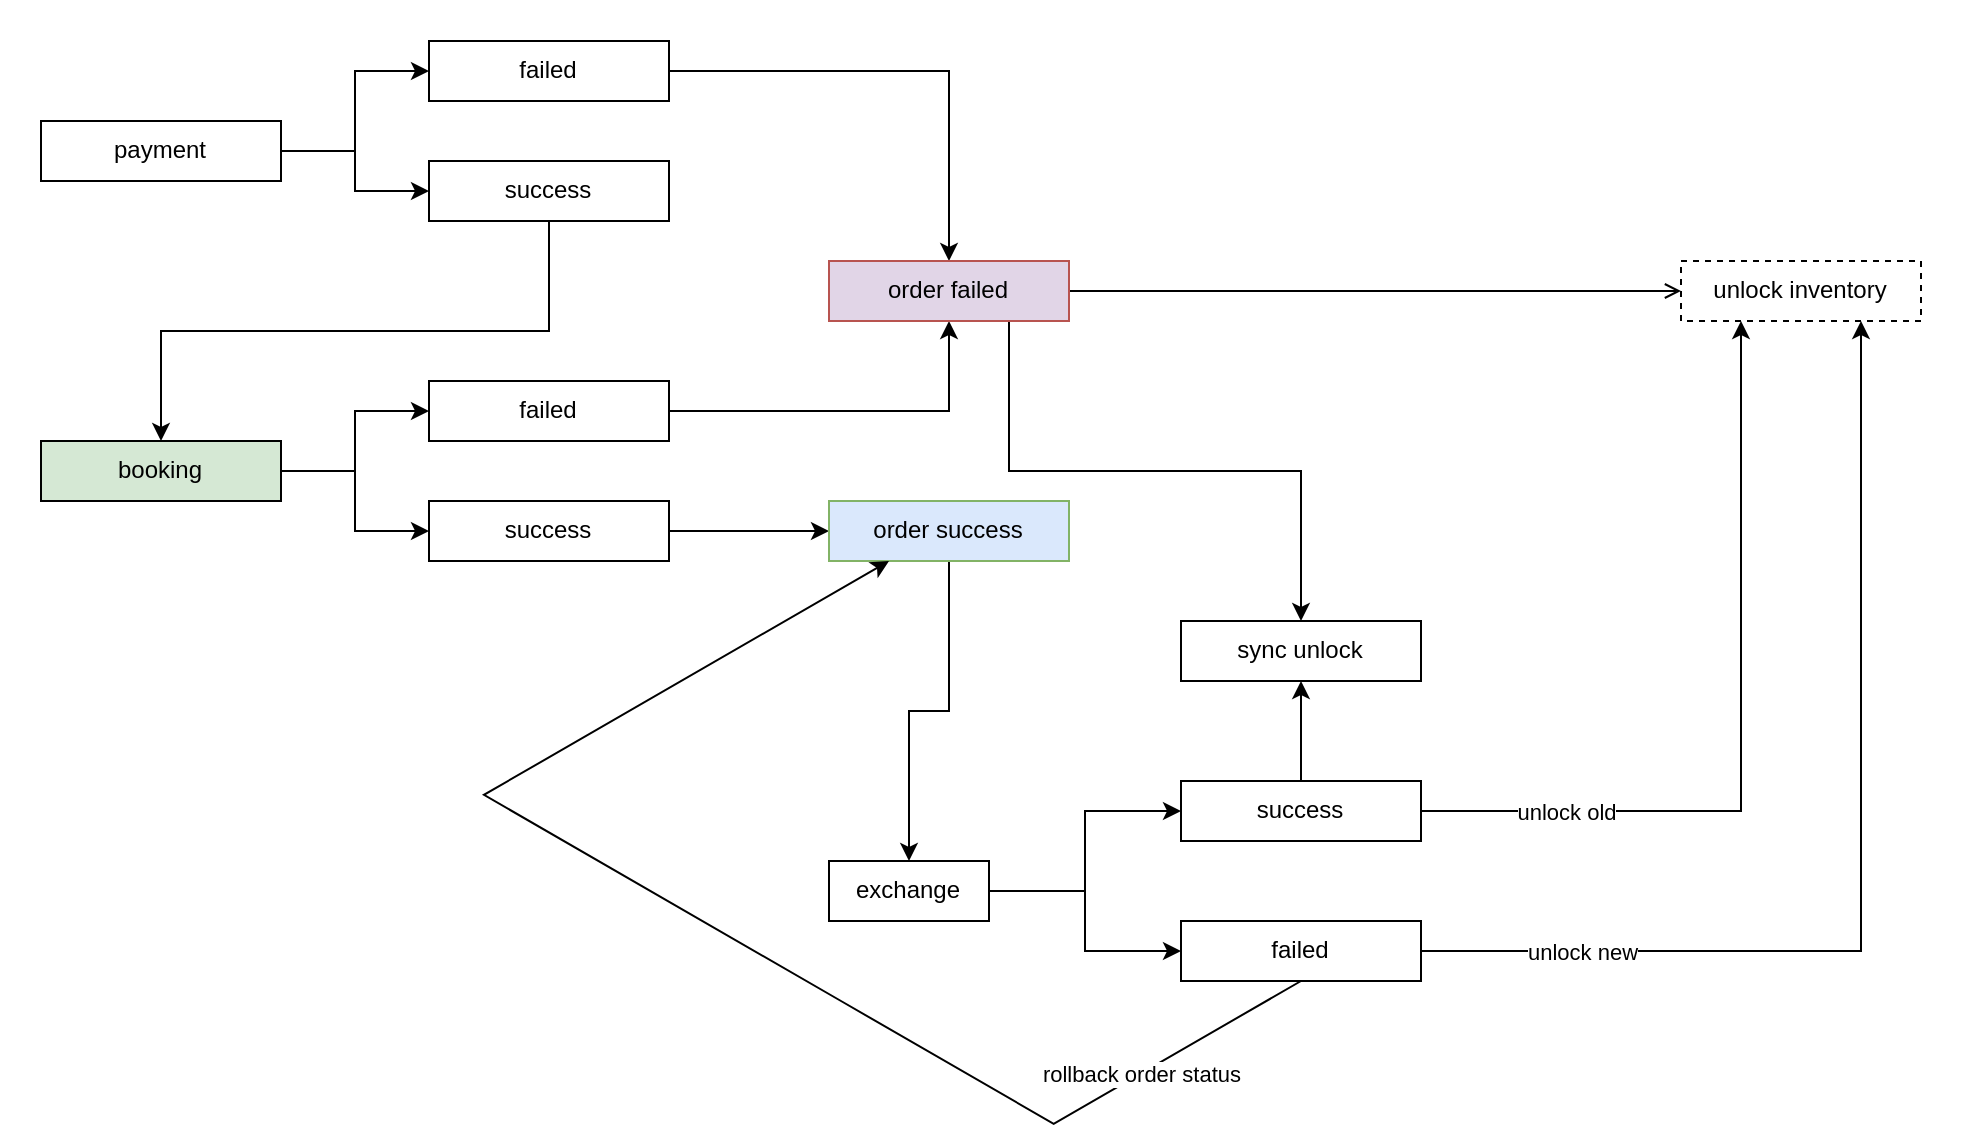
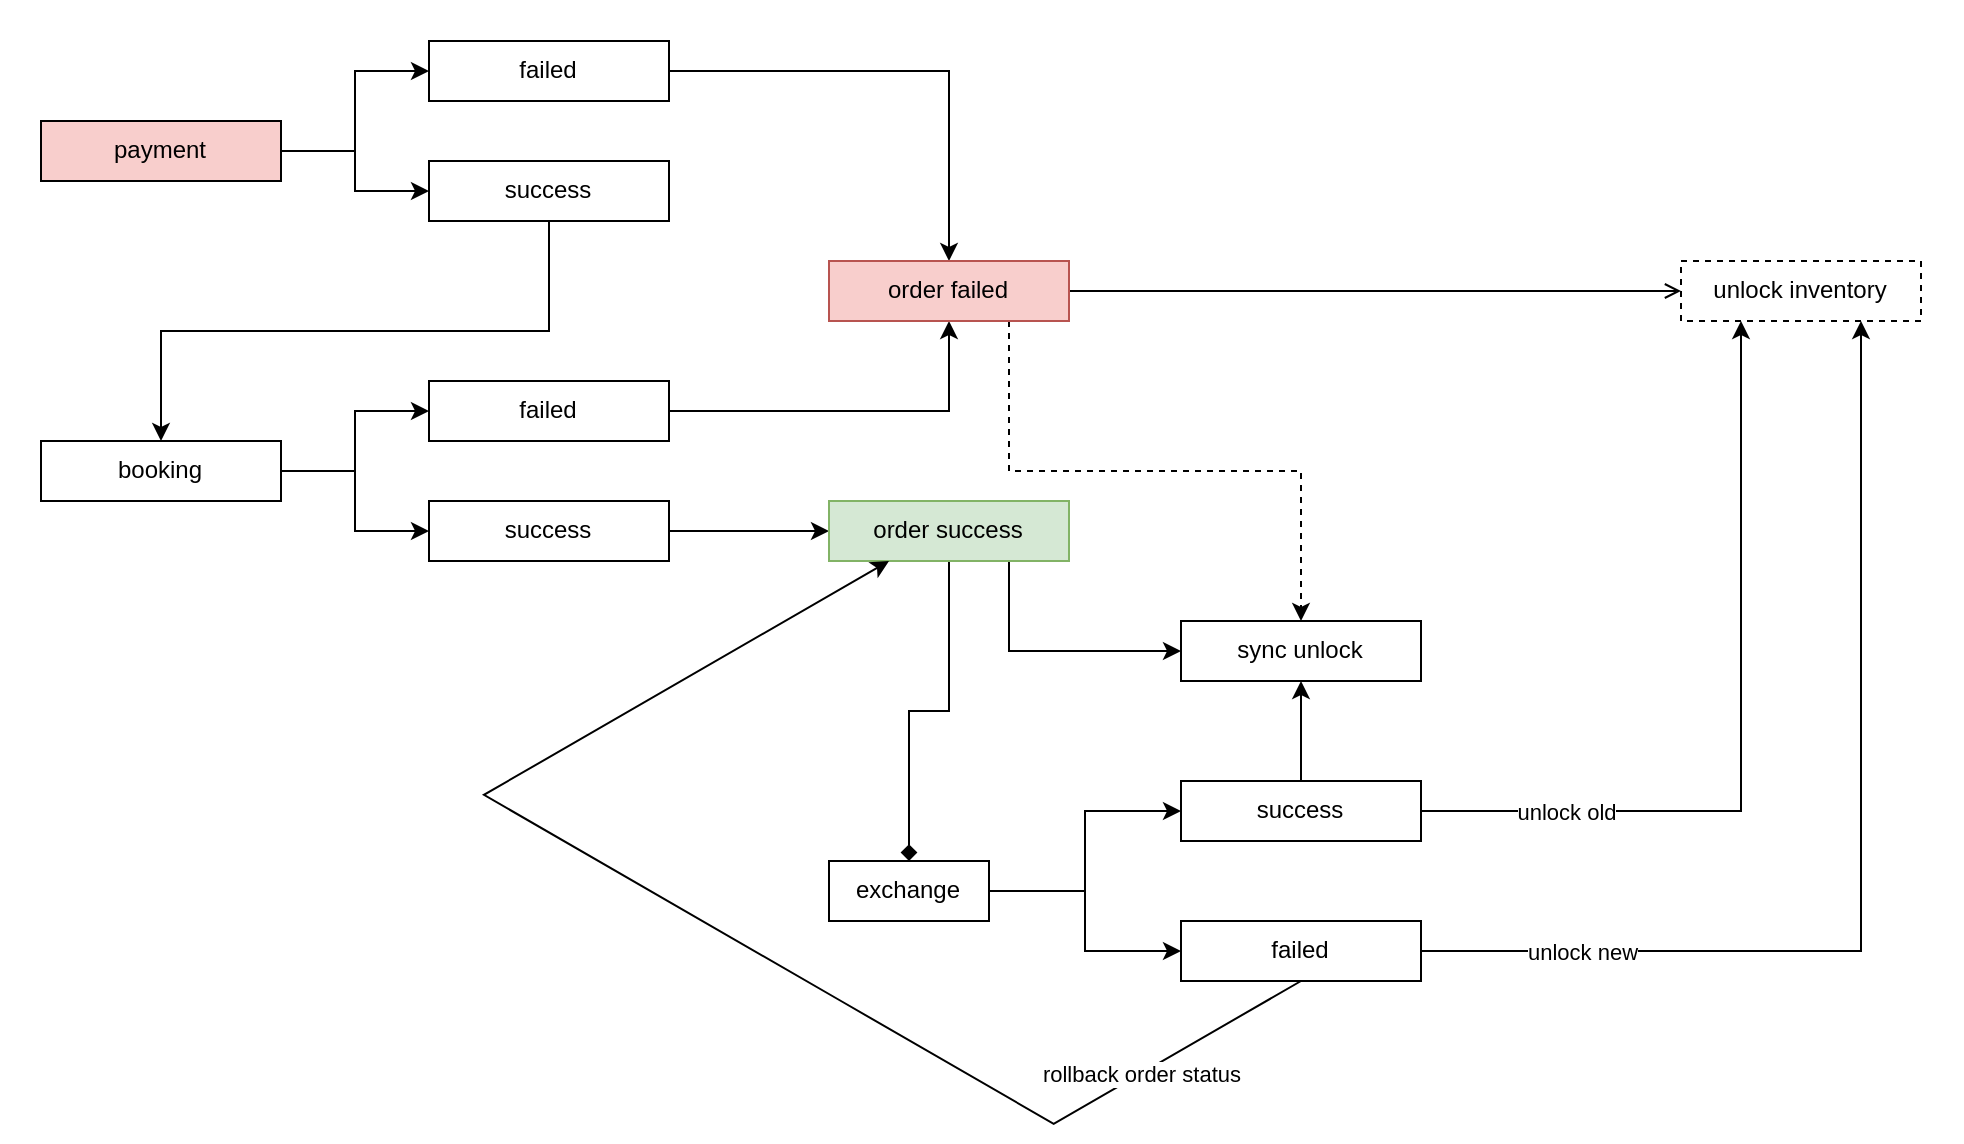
  <mxCell id="0" />
  <mxCell id="1" parent="0" />
  <mxCell id="2" style="edgeStyle=orthogonalEdgeStyle;rounded=0;orthogonalLoop=1;jettySize=auto;html=1;exitX=1;exitY=0.5;exitDx=0;exitDy=0;entryX=0;entryY=0.5;entryDx=0;entryDy=0;" edge="1" parent="1" source="4" target="11"><mxGeometry relative="1" as="geometry" /></mxCell>
  <mxCell id="3" style="edgeStyle=orthogonalEdgeStyle;rounded=0;orthogonalLoop=1;jettySize=auto;html=1;exitX=1;exitY=0.5;exitDx=0;exitDy=0;entryX=0;entryY=0.5;entryDx=0;entryDy=0;" edge="1" parent="1" source="4" target="9"><mxGeometry relative="1" as="geometry" /></mxCell>
- <mxCell id="4" value="payment" style="rounded=0;whiteSpace=wrap;html=1;" vertex="1" parent="1"><mxGeometry x="20" y="60" width="120" height="30" as="geometry" /></mxCell>
+ <mxCell id="4" value="payment" style="rounded=0;whiteSpace=wrap;html=1;fillColor=#f8cecc;" vertex="1" parent="1"><mxGeometry x="20" y="60" width="120" height="30" as="geometry" /></mxCell>
  <mxCell id="5" style="edgeStyle=orthogonalEdgeStyle;rounded=0;orthogonalLoop=1;jettySize=auto;html=1;exitX=1;exitY=0.5;exitDx=0;exitDy=0;entryX=0;entryY=0.5;entryDx=0;entryDy=0;" edge="1" parent="1" source="7" target="13"><mxGeometry relative="1" as="geometry" /></mxCell>
  <mxCell id="6" style="edgeStyle=orthogonalEdgeStyle;rounded=0;orthogonalLoop=1;jettySize=auto;html=1;exitX=1;exitY=0.5;exitDx=0;exitDy=0;entryX=0;entryY=0.5;entryDx=0;entryDy=0;" edge="1" parent="1" source="7" target="15"><mxGeometry relative="1" as="geometry" /></mxCell>
- <mxCell id="7" value="booking" style="rounded=0;whiteSpace=wrap;html=1;fillColor=#d5e8d4;" vertex="1" parent="1"><mxGeometry x="20" y="220" width="120" height="30" as="geometry" /></mxCell>
+ <mxCell id="7" value="booking" style="rounded=0;whiteSpace=wrap;html=1;" vertex="1" parent="1"><mxGeometry x="20" y="220" width="120" height="30" as="geometry" /></mxCell>
  <mxCell id="8" style="edgeStyle=orthogonalEdgeStyle;rounded=0;orthogonalLoop=1;jettySize=auto;html=1;exitX=0.5;exitY=1;exitDx=0;exitDy=0;entryX=0.5;entryY=0;entryDx=0;entryDy=0;" edge="1" parent="1" source="9" target="7"><mxGeometry relative="1" as="geometry" /></mxCell>
  <mxCell id="9" value="success" style="rounded=0;whiteSpace=wrap;html=1;" vertex="1" parent="1"><mxGeometry x="214" y="80" width="120" height="30" as="geometry" /></mxCell>
  <mxCell id="10" value="" style="edgeStyle=orthogonalEdgeStyle;rounded=0;orthogonalLoop=1;jettySize=auto;html=1;" edge="1" parent="1" source="11" target="18"><mxGeometry relative="1" as="geometry" /></mxCell>
  <mxCell id="11" value="failed" style="rounded=0;whiteSpace=wrap;html=1;" vertex="1" parent="1"><mxGeometry x="214" y="20" width="120" height="30" as="geometry" /></mxCell>
  <mxCell id="12" style="edgeStyle=orthogonalEdgeStyle;rounded=0;orthogonalLoop=1;jettySize=auto;html=1;exitX=1;exitY=0.5;exitDx=0;exitDy=0;entryX=0.5;entryY=1;entryDx=0;entryDy=0;" edge="1" parent="1" source="13" target="18"><mxGeometry relative="1" as="geometry" /></mxCell>
  <mxCell id="13" value="failed" style="rounded=0;whiteSpace=wrap;html=1;" vertex="1" parent="1"><mxGeometry x="214" y="190" width="120" height="30" as="geometry" /></mxCell>
  <mxCell id="14" value="" style="edgeStyle=orthogonalEdgeStyle;rounded=0;orthogonalLoop=1;jettySize=auto;html=1;" edge="1" parent="1" source="15" target="21"><mxGeometry relative="1" as="geometry" /></mxCell>
  <mxCell id="15" value="success" style="rounded=0;whiteSpace=wrap;html=1;" vertex="1" parent="1"><mxGeometry x="214" y="250" width="120" height="30" as="geometry" /></mxCell>
  <mxCell id="16" style="edgeStyle=orthogonalEdgeStyle;rounded=0;orthogonalLoop=1;jettySize=auto;html=1;exitX=1;exitY=0.5;exitDx=0;exitDy=0;entryX=0;entryY=0.5;entryDx=0;entryDy=0;endArrow=open;" edge="1" parent="1" source="18" target="22"><mxGeometry relative="1" as="geometry" /></mxCell>
- <mxCell id="17" style="edgeStyle=orthogonalEdgeStyle;rounded=0;orthogonalLoop=1;jettySize=auto;html=1;exitX=0.75;exitY=1;exitDx=0;exitDy=0;" edge="1" parent="1" source="18" target="23"><mxGeometry relative="1" as="geometry" /></mxCell>
- <mxCell id="18" value="order failed" style="rounded=0;whiteSpace=wrap;html=1;fillColor=#e1d5e7;strokeColor=#b85450;" vertex="1" parent="1"><mxGeometry x="414" y="130" width="120" height="30" as="geometry" /></mxCell>
- <mxCell id="20" value="" style="edgeStyle=orthogonalEdgeStyle;rounded=0;orthogonalLoop=1;jettySize=auto;html=1;" edge="1" parent="1" source="21" target="26"><mxGeometry relative="1" as="geometry" /></mxCell>
- <mxCell id="21" value="order success" style="rounded=0;whiteSpace=wrap;html=1;fillColor=#dae8fc;strokeColor=#82b366;" vertex="1" parent="1"><mxGeometry x="414" y="250" width="120" height="30" as="geometry" /></mxCell>
+ <mxCell id="17" style="edgeStyle=orthogonalEdgeStyle;rounded=0;orthogonalLoop=1;jettySize=auto;html=1;exitX=0.75;exitY=1;exitDx=0;exitDy=0;dashed=1;" edge="1" parent="1" source="18" target="23"><mxGeometry relative="1" as="geometry" /></mxCell>
+ <mxCell id="18" value="order failed" style="rounded=0;whiteSpace=wrap;html=1;fillColor=#f8cecc;strokeColor=#b85450;" vertex="1" parent="1"><mxGeometry x="414" y="130" width="120" height="30" as="geometry" /></mxCell>
+ <mxCell id="19" style="edgeStyle=orthogonalEdgeStyle;rounded=0;orthogonalLoop=1;jettySize=auto;html=1;exitX=0.75;exitY=1;exitDx=0;exitDy=0;entryX=0;entryY=0.5;entryDx=0;entryDy=0;" edge="1" parent="1" source="21" target="23"><mxGeometry relative="1" as="geometry" /></mxCell>
+ <mxCell id="20" value="" style="edgeStyle=orthogonalEdgeStyle;rounded=0;orthogonalLoop=1;jettySize=auto;html=1;endArrow=diamond;" edge="1" parent="1" source="21" target="26"><mxGeometry relative="1" as="geometry" /></mxCell>
+ <mxCell id="21" value="order success" style="rounded=0;whiteSpace=wrap;html=1;fillColor=#d5e8d4;strokeColor=#82b366;" vertex="1" parent="1"><mxGeometry x="414" y="250" width="120" height="30" as="geometry" /></mxCell>
  <mxCell id="22" value="unlock inventory" style="rounded=0;whiteSpace=wrap;html=1;dashed=1;" vertex="1" parent="1"><mxGeometry x="840" y="130" width="120" height="30" as="geometry" /></mxCell>
  <mxCell id="23" value="sync unlock" style="rounded=0;whiteSpace=wrap;html=1;" vertex="1" parent="1"><mxGeometry x="590" y="310" width="120" height="30" as="geometry" /></mxCell>
  <mxCell id="24" style="edgeStyle=orthogonalEdgeStyle;rounded=0;orthogonalLoop=1;jettySize=auto;html=1;exitX=1;exitY=0.5;exitDx=0;exitDy=0;entryX=0;entryY=0.5;entryDx=0;entryDy=0;" edge="1" parent="1" source="26" target="30"><mxGeometry relative="1" as="geometry" /></mxCell>
  <mxCell id="25" style="edgeStyle=orthogonalEdgeStyle;rounded=0;orthogonalLoop=1;jettySize=auto;html=1;exitX=1;exitY=0.5;exitDx=0;exitDy=0;entryX=0;entryY=0.5;entryDx=0;entryDy=0;" edge="1" parent="1" source="26" target="35"><mxGeometry relative="1" as="geometry" /></mxCell>
  <mxCell id="26" value="exchange" style="rounded=0;whiteSpace=wrap;html=1;" vertex="1" parent="1"><mxGeometry x="414" y="430" width="80" height="30" as="geometry" /></mxCell>
  <mxCell id="27" style="edgeStyle=orthogonalEdgeStyle;rounded=0;orthogonalLoop=1;jettySize=auto;html=1;exitX=0.5;exitY=0;exitDx=0;exitDy=0;" edge="1" parent="1" source="30" target="23"><mxGeometry relative="1" as="geometry" /></mxCell>
  <mxCell id="28" style="edgeStyle=orthogonalEdgeStyle;rounded=0;orthogonalLoop=1;jettySize=auto;html=1;exitX=1;exitY=0.5;exitDx=0;exitDy=0;entryX=0.25;entryY=1;entryDx=0;entryDy=0;" edge="1" parent="1" source="30" target="22"><mxGeometry relative="1" as="geometry" /></mxCell>
  <mxCell id="29" value="unlock old" style="edgeLabel;html=1;align=center;verticalAlign=middle;resizable=0;points=[];" vertex="1" connectable="0" parent="28"><mxGeometry x="-0.644" y="2" relative="1" as="geometry"><mxPoint y="2" as="offset" /></mxGeometry></mxCell>
  <mxCell id="30" value="success" style="rounded=0;whiteSpace=wrap;html=1;" vertex="1" parent="1"><mxGeometry x="590" y="390" width="120" height="30" as="geometry" /></mxCell>
  <mxCell id="31" style="edgeStyle=orthogonalEdgeStyle;rounded=0;orthogonalLoop=1;jettySize=auto;html=1;exitX=1;exitY=0.5;exitDx=0;exitDy=0;entryX=0.75;entryY=1;entryDx=0;entryDy=0;" edge="1" parent="1" source="35" target="22"><mxGeometry relative="1" as="geometry" /></mxCell>
  <mxCell id="32" value="unlock new" style="edgeLabel;html=1;align=center;verticalAlign=middle;resizable=0;points=[];" vertex="1" connectable="0" parent="31"><mxGeometry x="-0.753" y="-1" relative="1" as="geometry"><mxPoint x="14" y="-1" as="offset" /></mxGeometry></mxCell>
  <mxCell id="33" style="edgeStyle=isometricEdgeStyle;rounded=0;orthogonalLoop=1;jettySize=auto;html=1;exitX=0.5;exitY=1;exitDx=0;exitDy=0;entryX=0.25;entryY=1;entryDx=0;entryDy=0;" edge="1" parent="1" source="35" target="21"><mxGeometry relative="1" as="geometry"><Array as="points"><mxPoint x="420" y="500" /></Array></mxGeometry></mxCell>
  <mxCell id="34" value="rollback order status&amp;nbsp;" style="edgeLabel;html=1;align=center;verticalAlign=middle;resizable=0;points=[];" vertex="1" connectable="0" parent="33"><mxGeometry x="-0.743" y="1" relative="1" as="geometry"><mxPoint as="offset" /></mxGeometry></mxCell>
  <mxCell id="35" value="failed" style="rounded=0;whiteSpace=wrap;html=1;" vertex="1" parent="1"><mxGeometry x="590" y="460" width="120" height="30" as="geometry" /></mxCell>
